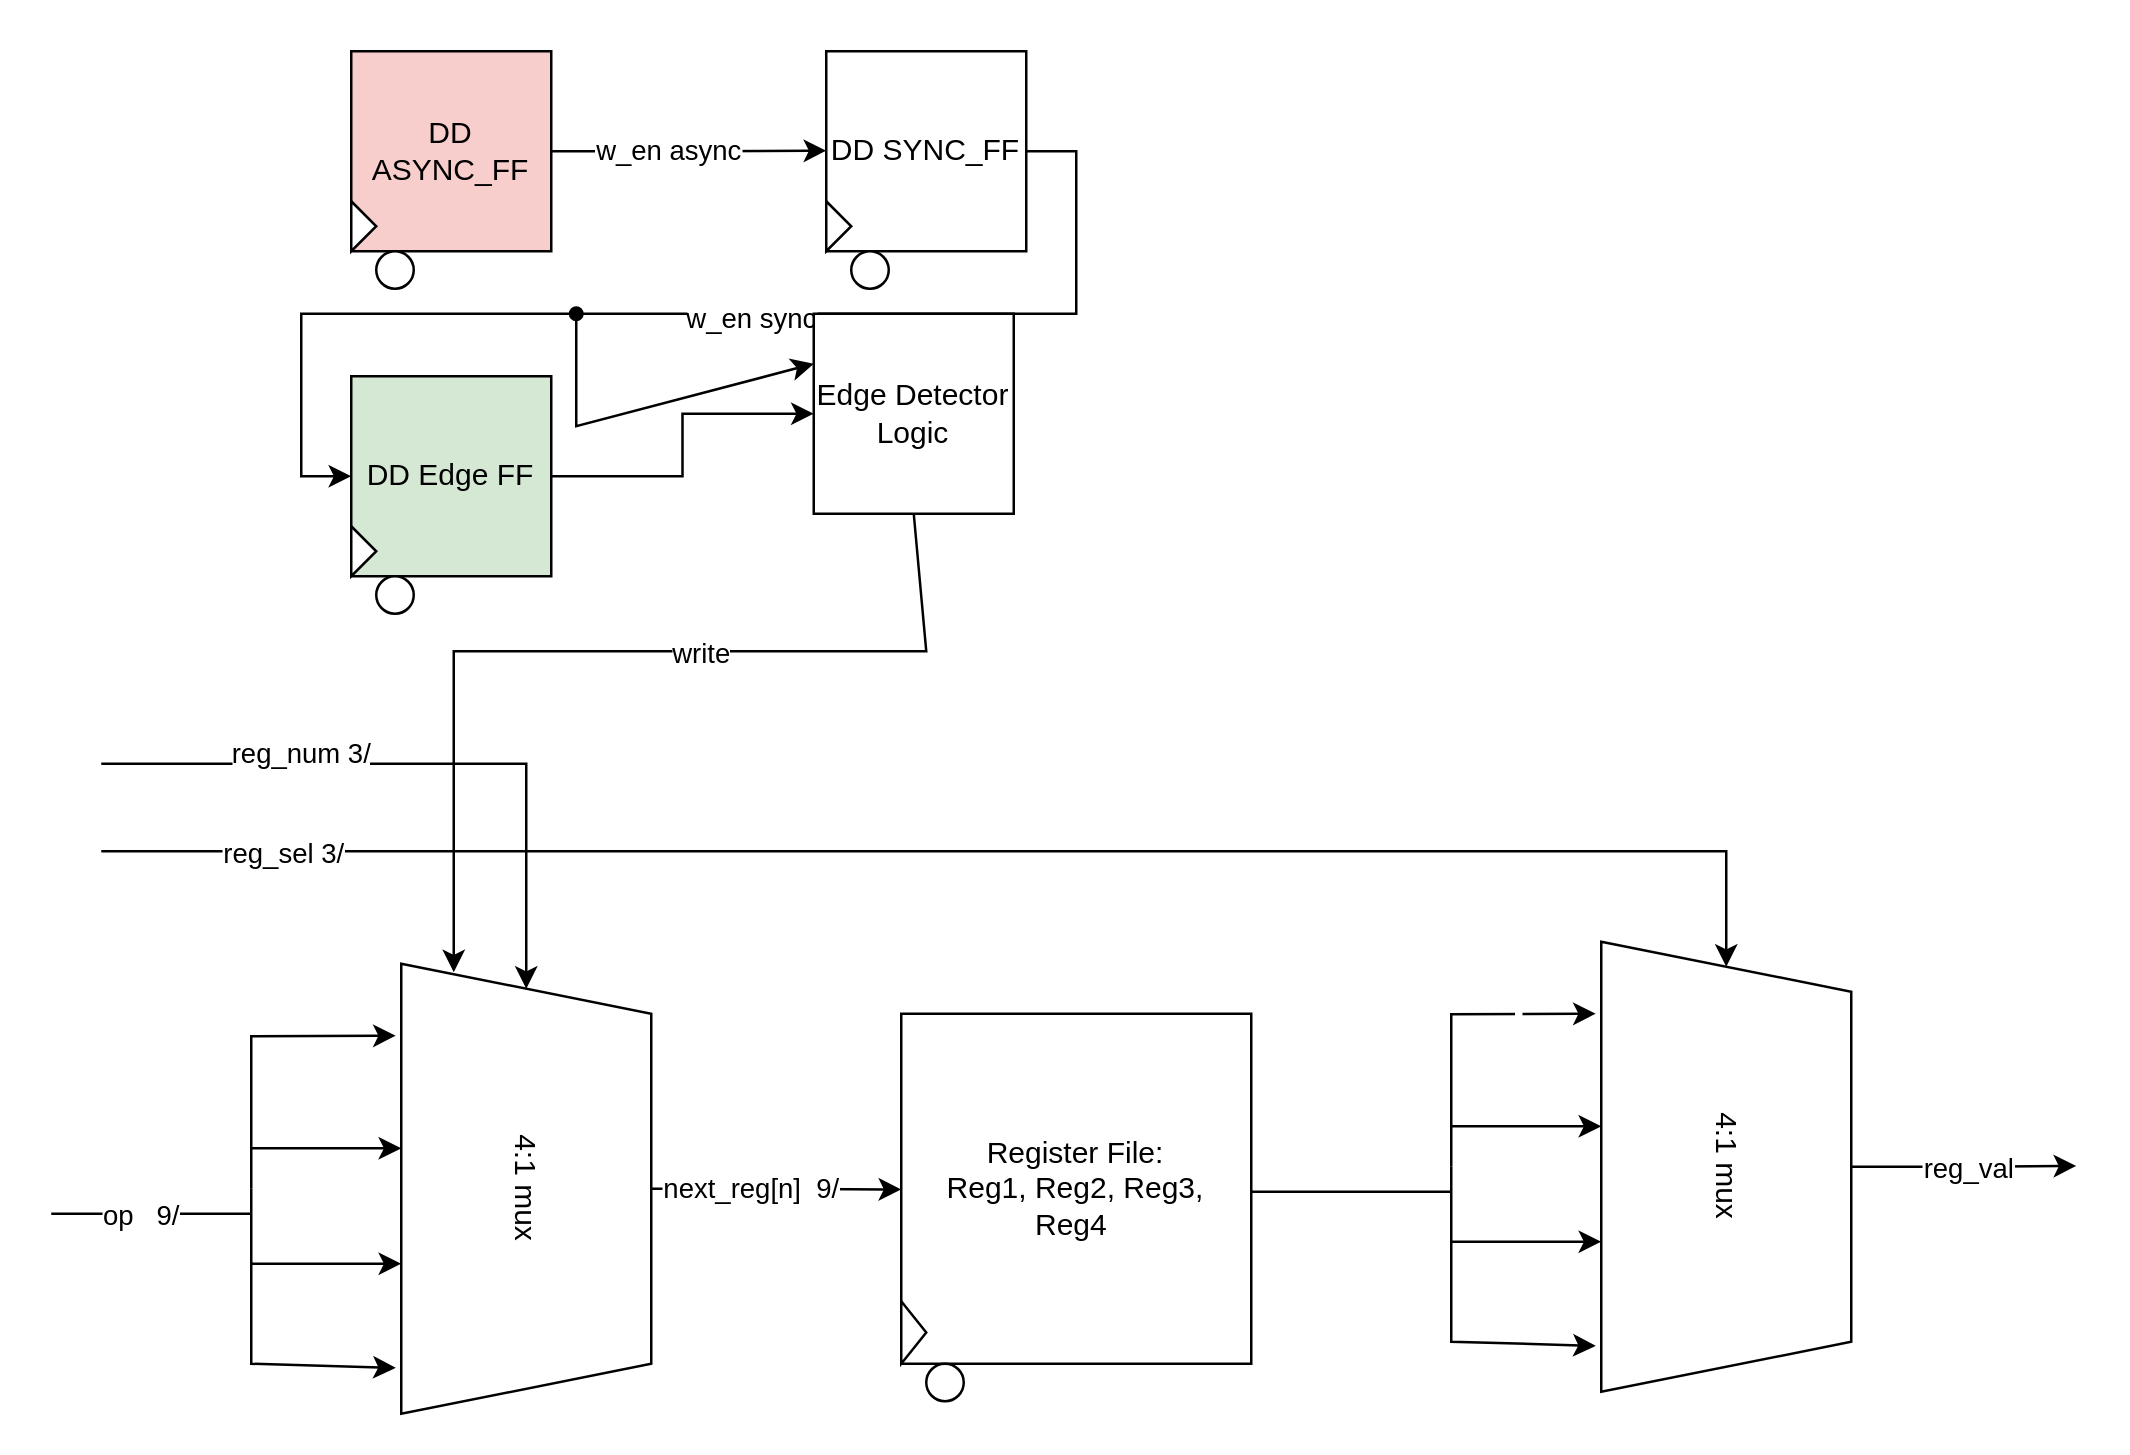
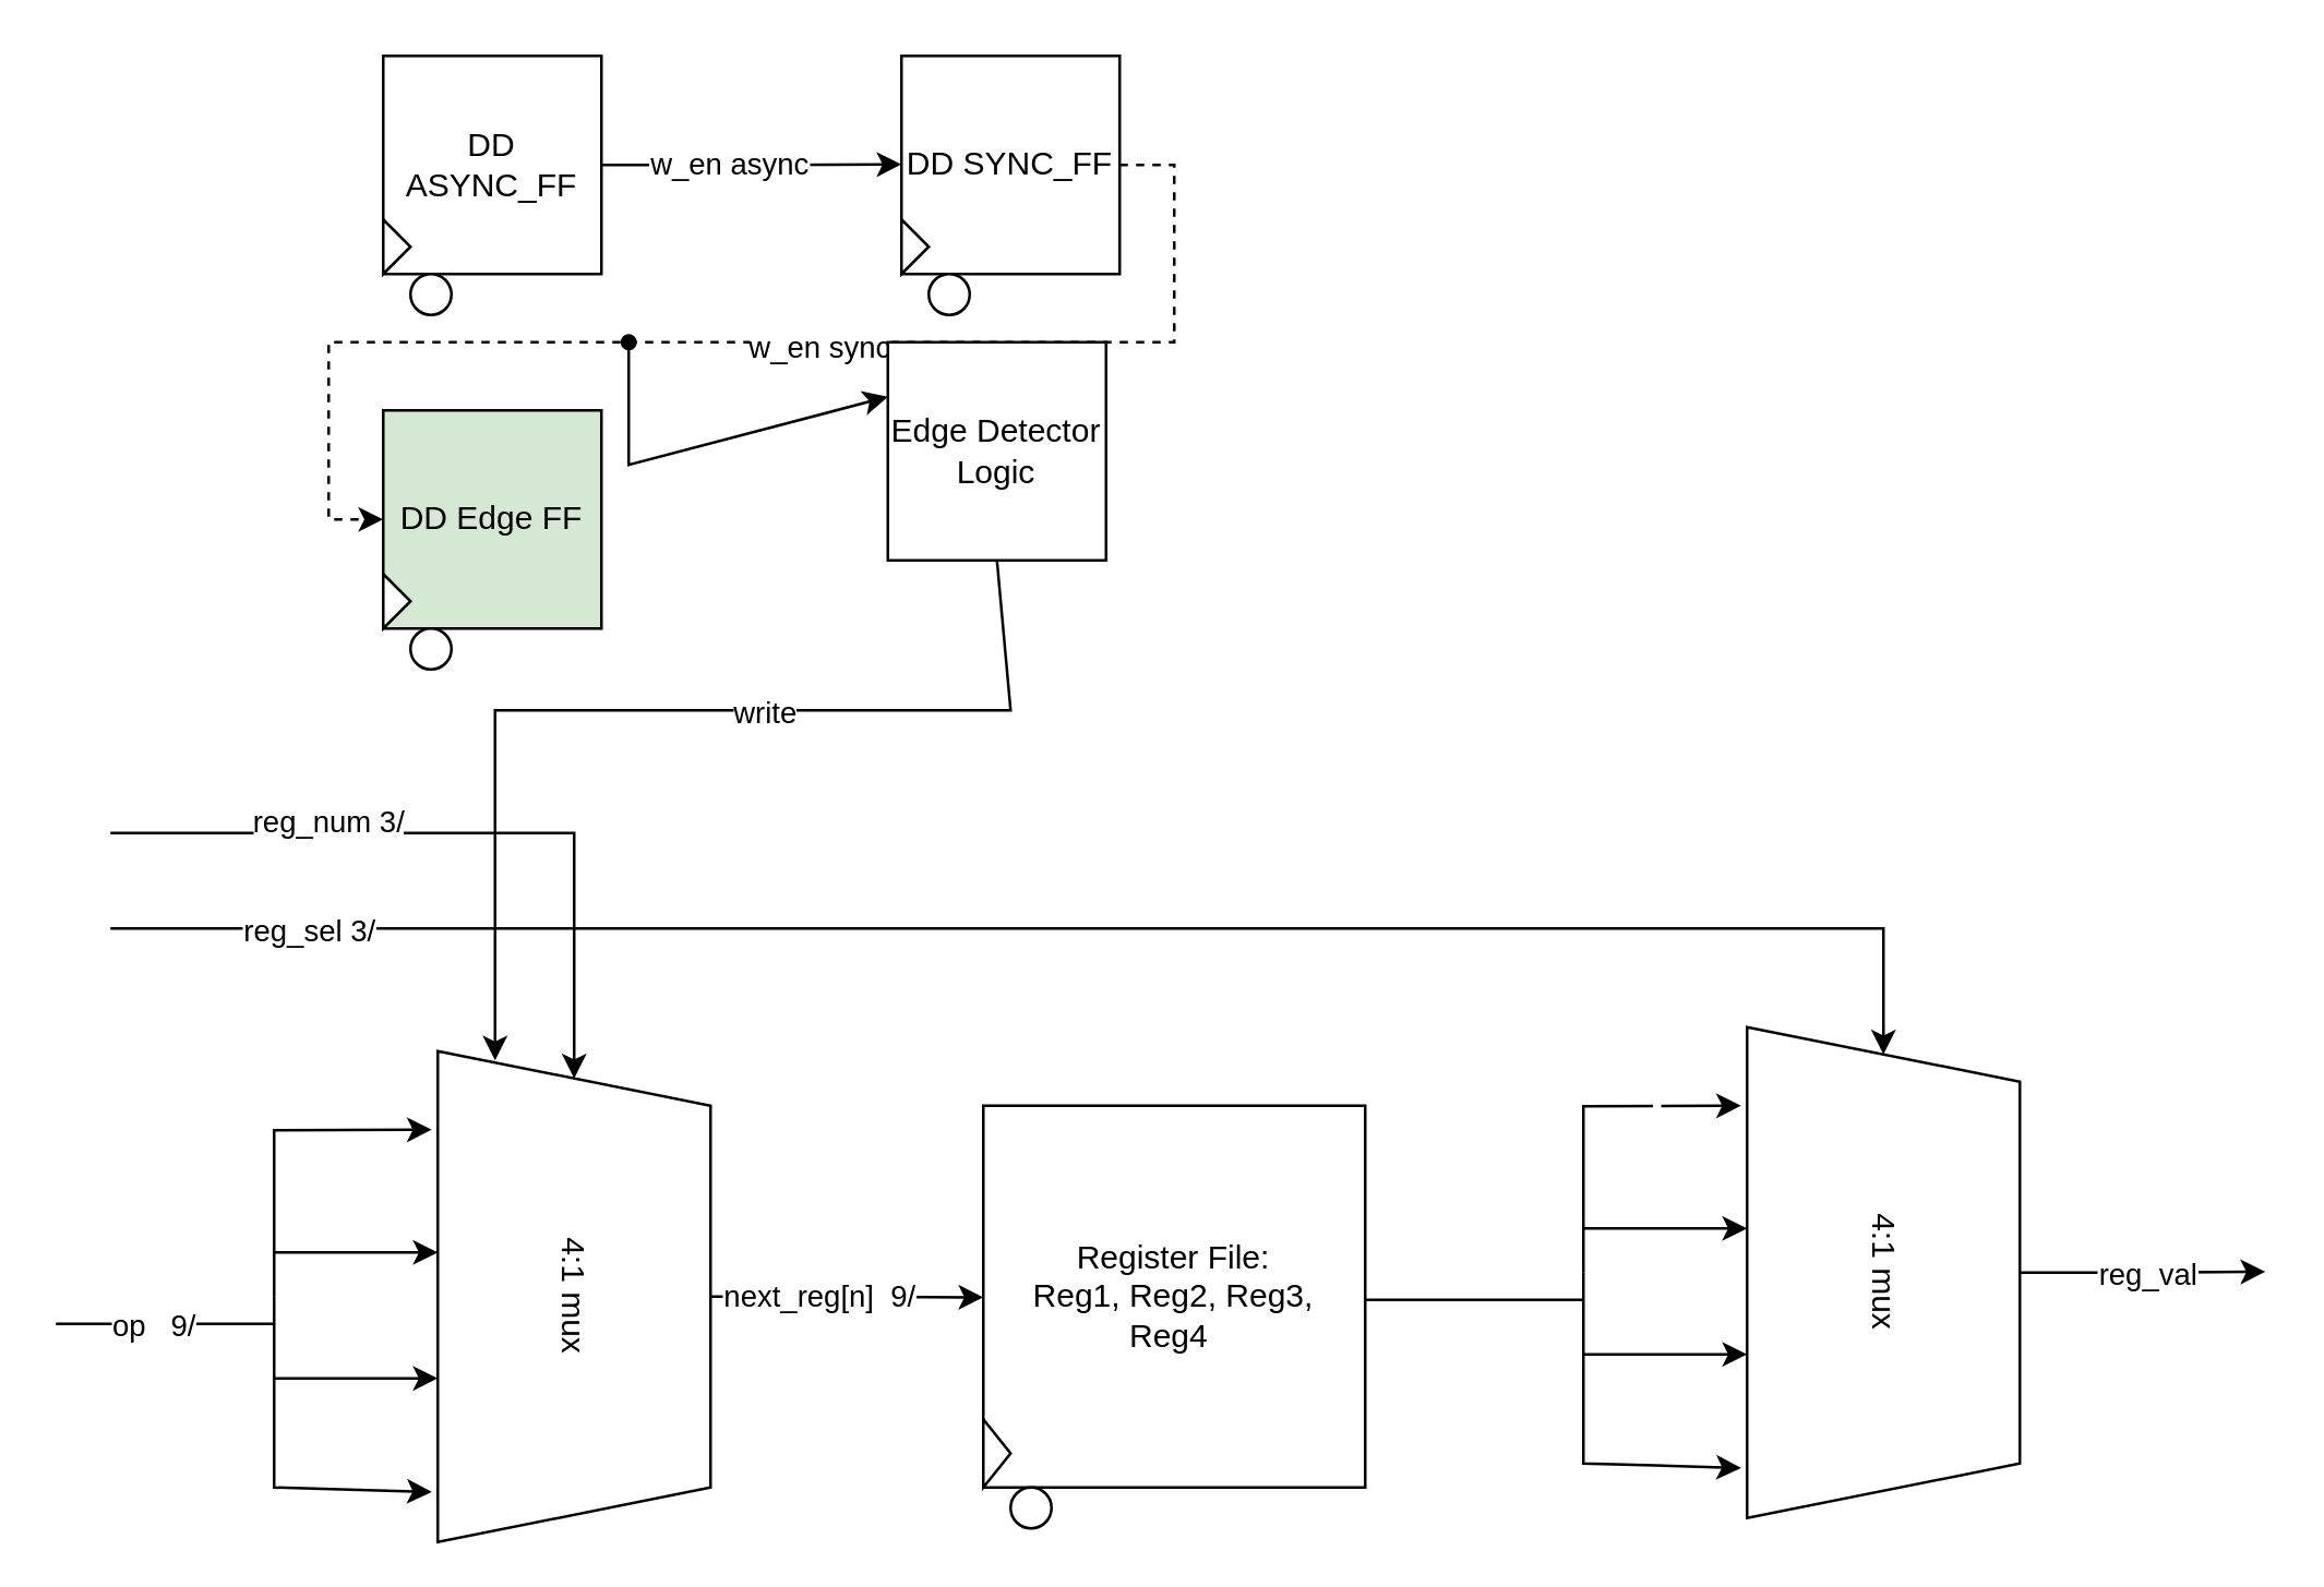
  <mxCell id="0" />
  <mxCell id="1" parent="0" />
  <mxCell id="2" style="edgeStyle=orthogonalEdgeStyle;rounded=0;orthogonalLoop=1;jettySize=auto;html=1;exitX=0.5;exitY=0;exitDx=0;exitDy=0;" edge="1" parent="1" source="4"><mxGeometry relative="1" as="geometry"><mxPoint x="360" y="475.294" as="targetPoint" /></mxGeometry></mxCell>
  <mxCell id="3" value="next_reg[n]&amp;nbsp; 9/" style="edgeLabel;html=1;align=center;verticalAlign=middle;resizable=0;points=[];" connectable="0" vertex="1" parent="2"><mxGeometry x="0.076" y="2" relative="1" as="geometry"><mxPoint x="-14" y="1" as="offset" /></mxGeometry></mxCell>
  <mxCell id="4" value="4:1 mux" style="shape=trapezoid;perimeter=trapezoidPerimeter;whiteSpace=wrap;html=1;fixedSize=1;rotation=90;" vertex="1" parent="1"><mxGeometry x="120" y="425" width="180" height="100" as="geometry" /></mxCell>
  <mxCell id="5" value="" style="endArrow=none;html=1;rounded=0;" edge="1" parent="1"><mxGeometry width="50" height="50" relative="1" as="geometry"><mxPoint x="20" y="485" as="sourcePoint" /><mxPoint x="100" y="485" as="targetPoint" /></mxGeometry></mxCell>
  <mxCell id="6" value="op&amp;nbsp; &amp;nbsp;9/" style="edgeLabel;html=1;align=center;verticalAlign=middle;resizable=0;points=[];" connectable="0" vertex="1" parent="5"><mxGeometry x="-0.118" relative="1" as="geometry"><mxPoint as="offset" /></mxGeometry></mxCell>
  <mxCell id="7" value="" style="endArrow=classic;html=1;rounded=0;entryX=0.16;entryY=1.022;entryDx=0;entryDy=0;entryPerimeter=0;" edge="1" parent="1" target="4"><mxGeometry width="50" height="50" relative="1" as="geometry"><mxPoint x="100" y="475" as="sourcePoint" /><mxPoint x="320" y="505" as="targetPoint" /><Array as="points"><mxPoint x="100" y="414" /></Array></mxGeometry></mxCell>
  <mxCell id="8" value="" style="endArrow=classic;html=1;rounded=0;entryX=0.898;entryY=1.022;entryDx=0;entryDy=0;entryPerimeter=0;" edge="1" parent="1" target="4"><mxGeometry width="50" height="50" relative="1" as="geometry"><mxPoint x="100" y="475" as="sourcePoint" /><mxPoint x="320" y="505" as="targetPoint" /><Array as="points"><mxPoint x="100" y="545" /></Array></mxGeometry></mxCell>
  <mxCell id="9" value="" style="endArrow=classic;html=1;rounded=0;" edge="1" parent="1"><mxGeometry width="50" height="50" relative="1" as="geometry"><mxPoint x="100" y="458.82" as="sourcePoint" /><mxPoint x="160" y="458.82" as="targetPoint" /></mxGeometry></mxCell>
  <mxCell id="10" value="" style="endArrow=classic;html=1;rounded=0;" edge="1" parent="1"><mxGeometry width="50" height="50" relative="1" as="geometry"><mxPoint x="100" y="505" as="sourcePoint" /><mxPoint x="160" y="505" as="targetPoint" /></mxGeometry></mxCell>
  <mxCell id="11" value="" style="endArrow=classic;html=1;rounded=0;" edge="1" parent="1" target="4"><mxGeometry width="50" height="50" relative="1" as="geometry"><mxPoint x="40" y="305" as="sourcePoint" /><mxPoint x="230" y="305" as="targetPoint" /><Array as="points"><mxPoint x="210" y="305" /></Array></mxGeometry></mxCell>
  <mxCell id="12" value="reg_num 3/" style="edgeLabel;html=1;align=center;verticalAlign=middle;resizable=0;points=[];" connectable="0" vertex="1" parent="11"><mxGeometry x="-0.393" y="5" relative="1" as="geometry"><mxPoint as="offset" /></mxGeometry></mxCell>
  <mxCell id="13" value="Register File:&lt;br&gt;Reg1, Reg2, Reg3, Reg4&amp;nbsp;" style="whiteSpace=wrap;html=1;aspect=fixed;" vertex="1" parent="1"><mxGeometry x="360" y="405" width="140" height="140" as="geometry" /></mxCell>
  <mxCell id="14" value="" style="triangle;whiteSpace=wrap;html=1;" vertex="1" parent="1"><mxGeometry x="360" y="520" width="10" height="25" as="geometry" /></mxCell>
  <mxCell id="15" value="" style="ellipse;whiteSpace=wrap;html=1;aspect=fixed;" vertex="1" parent="1"><mxGeometry x="370" y="545" width="15" height="15" as="geometry" /></mxCell>
  <mxCell id="16" style="edgeStyle=orthogonalEdgeStyle;rounded=0;orthogonalLoop=1;jettySize=auto;html=1;exitX=0.5;exitY=0;exitDx=0;exitDy=0;" edge="1" parent="1" source="18"><mxGeometry relative="1" as="geometry"><mxPoint x="830" y="465.882" as="targetPoint" /></mxGeometry></mxCell>
  <mxCell id="17" value="reg_val" style="edgeLabel;html=1;align=center;verticalAlign=middle;resizable=0;points=[];" connectable="0" vertex="1" parent="16"><mxGeometry x="0.036" relative="1" as="geometry"><mxPoint as="offset" /></mxGeometry></mxCell>
  <mxCell id="18" value="4:1 mux" style="shape=trapezoid;perimeter=trapezoidPerimeter;whiteSpace=wrap;html=1;fixedSize=1;rotation=90;" vertex="1" parent="1"><mxGeometry x="600" y="416.2" width="180" height="100" as="geometry" /></mxCell>
  <mxCell id="19" value="" style="endArrow=none;html=1;rounded=0;" edge="1" parent="1"><mxGeometry width="50" height="50" relative="1" as="geometry"><mxPoint x="500" y="476.2" as="sourcePoint" /><mxPoint x="580" y="476.2" as="targetPoint" /></mxGeometry></mxCell>
  <mxCell id="20" value="" style="endArrow=classic;html=1;rounded=0;entryX=0.16;entryY=1.022;entryDx=0;entryDy=0;entryPerimeter=0;" edge="1" parent="1" target="18"><mxGeometry width="50" height="50" relative="1" as="geometry"><mxPoint x="580" y="466.2" as="sourcePoint" /><mxPoint x="800" y="496.2" as="targetPoint" /><Array as="points"><mxPoint x="580" y="405.2" /></Array></mxGeometry></mxCell>
  <mxCell id="21" value="&amp;nbsp;" style="edgeLabel;html=1;align=center;verticalAlign=middle;resizable=0;points=[];" connectable="0" vertex="1" parent="20"><mxGeometry x="0.486" y="1" relative="1" as="geometry"><mxPoint as="offset" /></mxGeometry></mxCell>
  <mxCell id="22" value="" style="endArrow=classic;html=1;rounded=0;entryX=0.898;entryY=1.022;entryDx=0;entryDy=0;entryPerimeter=0;" edge="1" parent="1" target="18"><mxGeometry width="50" height="50" relative="1" as="geometry"><mxPoint x="580" y="466.2" as="sourcePoint" /><mxPoint x="800" y="496.2" as="targetPoint" /><Array as="points"><mxPoint x="580" y="536.2" /></Array></mxGeometry></mxCell>
  <mxCell id="23" value="" style="endArrow=classic;html=1;rounded=0;" edge="1" parent="1"><mxGeometry width="50" height="50" relative="1" as="geometry"><mxPoint x="580" y="450.02" as="sourcePoint" /><mxPoint x="640" y="450.02" as="targetPoint" /></mxGeometry></mxCell>
  <mxCell id="24" value="" style="endArrow=classic;html=1;rounded=0;" edge="1" parent="1"><mxGeometry width="50" height="50" relative="1" as="geometry"><mxPoint x="580" y="496.2" as="sourcePoint" /><mxPoint x="640" y="496.2" as="targetPoint" /></mxGeometry></mxCell>
  <mxCell id="25" value="" style="endArrow=classic;html=1;rounded=0;entryX=0.019;entryY=0.79;entryDx=0;entryDy=0;entryPerimeter=0;exitX=0.5;exitY=1;exitDx=0;exitDy=0;" edge="1" parent="1" source="35" target="4"><mxGeometry width="50" height="50" relative="1" as="geometry"><mxPoint x="180" y="180" as="sourcePoint" /><mxPoint x="220" y="300" as="targetPoint" /><Array as="points"><mxPoint x="370" y="260" /><mxPoint x="181" y="260" /></Array></mxGeometry></mxCell>
  <mxCell id="26" value="write" style="edgeLabel;html=1;align=center;verticalAlign=middle;resizable=0;points=[];" connectable="0" vertex="1" parent="25"><mxGeometry x="-0.214" relative="1" as="geometry"><mxPoint as="offset" /></mxGeometry></mxCell>
  <mxCell id="27" style="edgeStyle=orthogonalEdgeStyle;rounded=0;orthogonalLoop=1;jettySize=auto;html=1;exitX=1;exitY=0.5;exitDx=0;exitDy=0;" edge="1" parent="1" source="29"><mxGeometry relative="1" as="geometry"><mxPoint x="330" y="59.8" as="targetPoint" /></mxGeometry></mxCell>
  <mxCell id="28" value="w_en async" style="edgeLabel;html=1;align=center;verticalAlign=middle;resizable=0;points=[];" connectable="0" vertex="1" parent="27"><mxGeometry x="-0.171" y="1" relative="1" as="geometry"><mxPoint as="offset" /></mxGeometry></mxCell>
- <mxCell id="29" value="DD ASYNC_FF" style="whiteSpace=wrap;html=1;aspect=fixed;fillColor=#f8cecc;" vertex="1" parent="1"><mxGeometry x="140" y="20" width="80" height="80" as="geometry" /></mxCell>
- <mxCell id="30" style="edgeStyle=orthogonalEdgeStyle;rounded=0;orthogonalLoop=1;jettySize=auto;html=1;exitX=1;exitY=0.5;exitDx=0;exitDy=0;entryX=0;entryY=0.5;entryDx=0;entryDy=0;" edge="1" parent="1" source="32" target="34"><mxGeometry relative="1" as="geometry" /></mxCell>
+ <mxCell id="29" value="DD ASYNC_FF" style="whiteSpace=wrap;html=1;aspect=fixed;" vertex="1" parent="1"><mxGeometry x="140" y="20" width="80" height="80" as="geometry" /></mxCell>
+ <mxCell id="30" style="edgeStyle=orthogonalEdgeStyle;rounded=0;orthogonalLoop=1;jettySize=auto;html=1;exitX=1;exitY=0.5;exitDx=0;exitDy=0;entryX=0;entryY=0.5;entryDx=0;entryDy=0;dashed=1;" edge="1" parent="1" source="32" target="34"><mxGeometry relative="1" as="geometry" /></mxCell>
  <mxCell id="31" value="w_en sync" style="edgeLabel;html=1;align=center;verticalAlign=middle;resizable=0;points=[];" connectable="0" vertex="1" parent="30"><mxGeometry x="-0.099" y="1" relative="1" as="geometry"><mxPoint as="offset" /></mxGeometry></mxCell>
  <mxCell id="32" value="DD SYNC_FF" style="whiteSpace=wrap;html=1;aspect=fixed;" vertex="1" parent="1"><mxGeometry x="330" y="20" width="80" height="80" as="geometry" /></mxCell>
- <mxCell id="33" value="" style="edgeStyle=orthogonalEdgeStyle;rounded=0;orthogonalLoop=1;jettySize=auto;html=1;" edge="1" parent="1" source="34" target="35"><mxGeometry relative="1" as="geometry" /></mxCell>
  <mxCell id="34" value="DD Edge FF" style="whiteSpace=wrap;html=1;aspect=fixed;fillColor=#d5e8d4;" vertex="1" parent="1"><mxGeometry x="140" y="150" width="80" height="80" as="geometry" /></mxCell>
  <mxCell id="35" value="Edge Detector Logic" style="whiteSpace=wrap;html=1;aspect=fixed;" vertex="1" parent="1"><mxGeometry x="325" y="125" width="80" height="80" as="geometry" /></mxCell>
  <mxCell id="36" value="" style="endArrow=classic;html=1;rounded=0;entryX=0;entryY=0.5;entryDx=0;entryDy=0;" edge="1" parent="1" target="18"><mxGeometry width="50" height="50" relative="1" as="geometry"><mxPoint x="40" y="340" as="sourcePoint" /><mxPoint x="680" y="320" as="targetPoint" /><Array as="points"><mxPoint x="690" y="340" /></Array></mxGeometry></mxCell>
  <mxCell id="37" value="reg_sel 3/" style="edgeLabel;html=1;align=center;verticalAlign=middle;resizable=0;points=[];" connectable="0" vertex="1" parent="36"><mxGeometry x="-0.794" relative="1" as="geometry"><mxPoint as="offset" /></mxGeometry></mxCell>
  <mxCell id="38" value="" style="triangle;whiteSpace=wrap;html=1;" vertex="1" parent="1"><mxGeometry x="140" y="80" width="10" height="20" as="geometry" /></mxCell>
  <mxCell id="39" value="" style="triangle;whiteSpace=wrap;html=1;" vertex="1" parent="1"><mxGeometry x="330" y="80" width="10" height="20" as="geometry" /></mxCell>
  <mxCell id="40" value="" style="triangle;whiteSpace=wrap;html=1;" vertex="1" parent="1"><mxGeometry x="140" y="210" width="10" height="20" as="geometry" /></mxCell>
  <mxCell id="41" value="" style="ellipse;whiteSpace=wrap;html=1;aspect=fixed;" vertex="1" parent="1"><mxGeometry x="150" y="100" width="15" height="15" as="geometry" /></mxCell>
  <mxCell id="42" value="" style="ellipse;whiteSpace=wrap;html=1;aspect=fixed;" vertex="1" parent="1"><mxGeometry x="150" y="230" width="15" height="15" as="geometry" /></mxCell>
  <mxCell id="43" value="" style="ellipse;whiteSpace=wrap;html=1;aspect=fixed;" vertex="1" parent="1"><mxGeometry x="340" y="100" width="15" height="15" as="geometry" /></mxCell>
  <mxCell id="44" value="" style="endArrow=classic;html=1;rounded=0;entryX=0;entryY=0.25;entryDx=0;entryDy=0;" edge="1" parent="1" source="45" target="35"><mxGeometry width="50" height="50" relative="1" as="geometry"><mxPoint x="231" y="130" as="sourcePoint" /><mxPoint x="300" y="170" as="targetPoint" /><Array as="points"><mxPoint x="230" y="170" /></Array></mxGeometry></mxCell>
  <mxCell id="45" value="" style="shape=waypoint;sketch=0;fillStyle=solid;size=6;pointerEvents=1;points=[];fillColor=none;resizable=0;rotatable=0;perimeter=centerPerimeter;snapToPoint=1;" vertex="1" parent="1"><mxGeometry x="220" y="115" width="20" height="20" as="geometry" /></mxCell>
